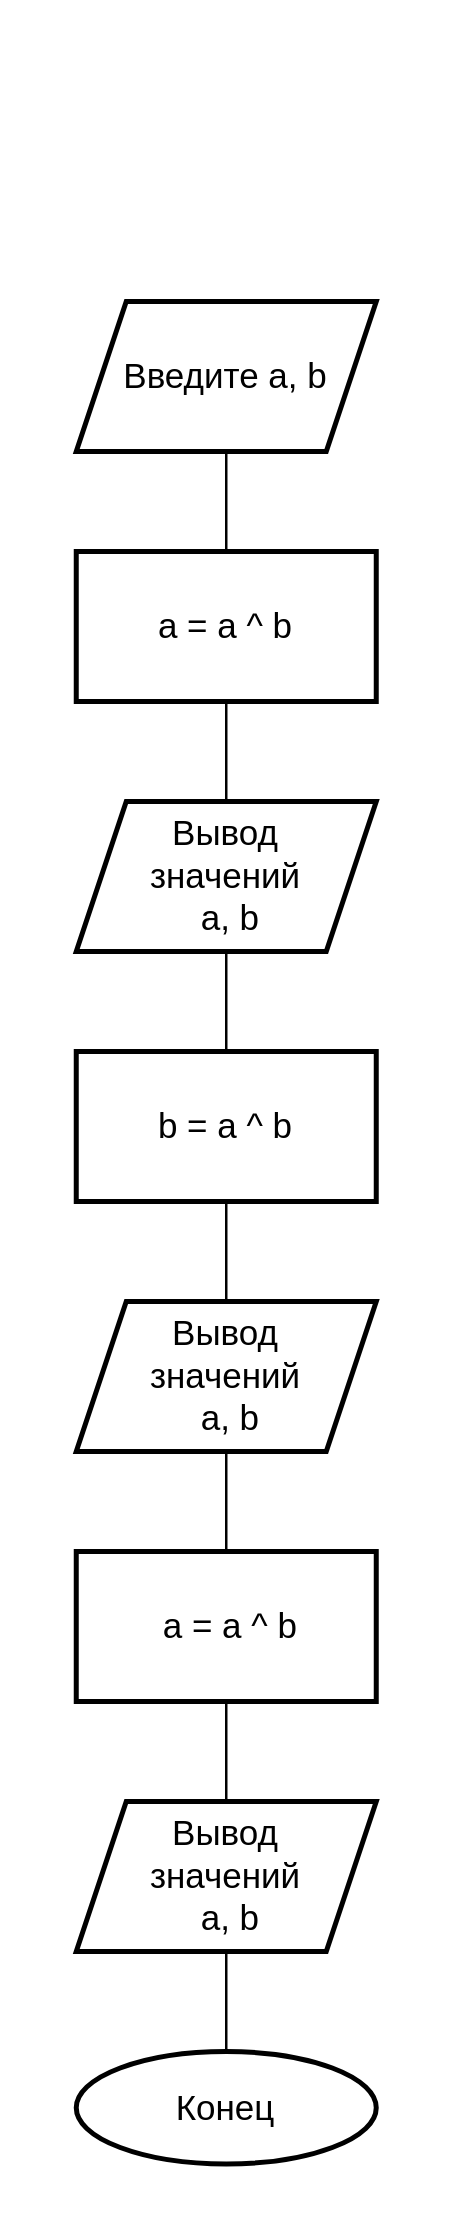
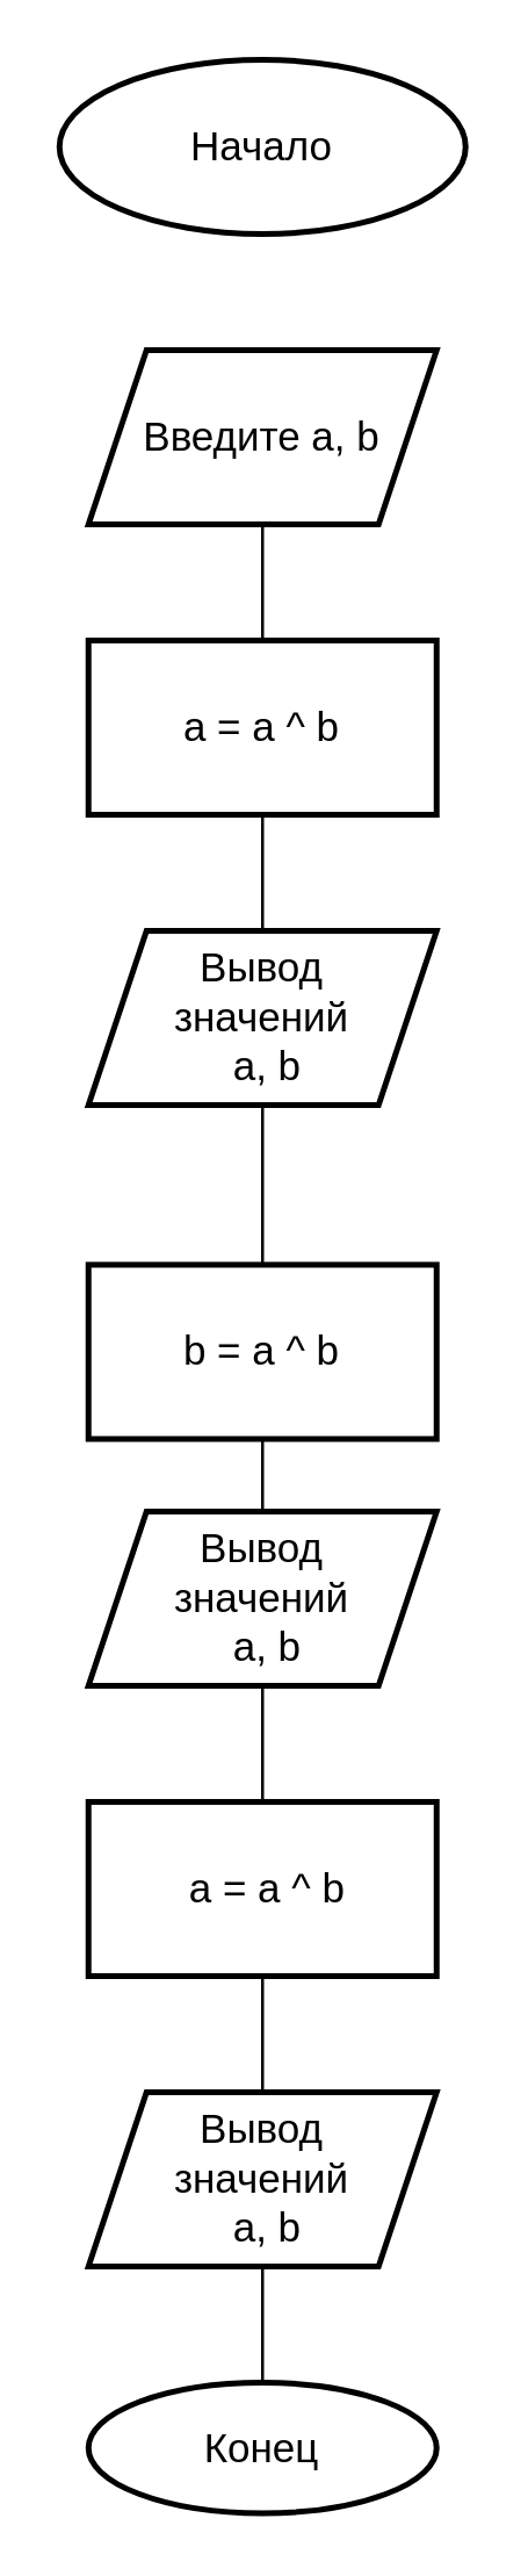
  <mxCell id="0" />
  <mxCell id="1" parent="0" />
+ <mxCell id="2" value="Начало" style="strokeWidth=2;html=1;shape=mxgraph.flowchart.start_1;whiteSpace=wrap;fontSize=14;" parent="1" vertex="1"><mxGeometry x="20" y="20" width="140" height="60" as="geometry" /></mxCell>
  <mxCell id="3" value="" style="edgeStyle=none;rounded=0;orthogonalLoop=1;jettySize=auto;html=1;endArrow=none;endFill=0;fontSize=14;" parent="1" source="4" target="6" edge="1"><mxGeometry relative="1" as="geometry" /></mxCell>
  <mxCell id="4" value="Введите a, b" style="shape=parallelogram;perimeter=parallelogramPerimeter;whiteSpace=wrap;html=1;fixedSize=1;strokeWidth=2;fontSize=14;" parent="1" vertex="1"><mxGeometry x="30" y="120" width="120" height="60" as="geometry" /></mxCell>
  <mxCell id="5" value="" style="edgeStyle=orthogonalEdgeStyle;rounded=0;orthogonalLoop=1;jettySize=auto;html=1;endArrow=none;endFill=0;" parent="1" source="6" target="15" edge="1"><mxGeometry relative="1" as="geometry" /></mxCell>
  <mxCell id="6" value="a = a ^ b" style="whiteSpace=wrap;html=1;strokeWidth=2;fontSize=14;" parent="1" vertex="1"><mxGeometry x="30" y="220" width="120" height="60" as="geometry" /></mxCell>
  <mxCell id="7" value="" style="edgeStyle=orthogonalEdgeStyle;rounded=0;orthogonalLoop=1;jettySize=auto;html=1;endArrow=none;endFill=0;" parent="1" source="8" target="17" edge="1"><mxGeometry relative="1" as="geometry" /></mxCell>
- <mxCell id="8" value="b = a ^ b" style="whiteSpace=wrap;html=1;strokeWidth=2;fontSize=14;" parent="1" vertex="1"><mxGeometry x="30" y="420" width="120" height="60" as="geometry" /></mxCell>
+ <mxCell id="8" value="b = a ^ b" style="whiteSpace=wrap;html=1;strokeWidth=2;fontSize=14;" parent="1" vertex="1"><mxGeometry x="30" y="435" width="120" height="60" as="geometry" /></mxCell>
  <mxCell id="9" value="" style="edgeStyle=orthogonalEdgeStyle;rounded=0;orthogonalLoop=1;jettySize=auto;html=1;endArrow=none;endFill=0;" parent="1" source="10" target="12" edge="1"><mxGeometry relative="1" as="geometry" /></mxCell>
  <mxCell id="10" value="&amp;nbsp;a = a ^ b" style="whiteSpace=wrap;html=1;strokeWidth=2;fontSize=14;" parent="1" vertex="1"><mxGeometry x="30" y="620" width="120" height="60" as="geometry" /></mxCell>
  <mxCell id="11" value="" style="edgeStyle=none;rounded=0;orthogonalLoop=1;jettySize=auto;html=1;endArrow=none;endFill=0;fontSize=14;" parent="1" source="12" target="13" edge="1"><mxGeometry relative="1" as="geometry" /></mxCell>
  <mxCell id="12" value="Вывод&lt;br&gt;значений&lt;br&gt;&amp;nbsp;a, b" style="shape=parallelogram;perimeter=parallelogramPerimeter;whiteSpace=wrap;html=1;fixedSize=1;strokeWidth=2;fontSize=14;" parent="1" vertex="1"><mxGeometry x="30" y="720" width="120" height="60" as="geometry" /></mxCell>
  <mxCell id="13" value="Конец" style="ellipse;whiteSpace=wrap;html=1;strokeWidth=2;fontSize=14;" parent="1" vertex="1"><mxGeometry x="30" y="820" width="120" height="45" as="geometry" /></mxCell>
  <mxCell id="14" value="" style="edgeStyle=orthogonalEdgeStyle;rounded=0;orthogonalLoop=1;jettySize=auto;html=1;endArrow=none;endFill=0;" parent="1" source="15" target="8" edge="1"><mxGeometry relative="1" as="geometry" /></mxCell>
  <mxCell id="15" value="Вывод &lt;br&gt;значений&lt;br&gt;&amp;nbsp;a, b" style="shape=parallelogram;perimeter=parallelogramPerimeter;whiteSpace=wrap;html=1;fixedSize=1;fontSize=14;strokeWidth=2;" parent="1" vertex="1"><mxGeometry x="30" y="320" width="120" height="60" as="geometry" /></mxCell>
  <mxCell id="16" value="" style="edgeStyle=orthogonalEdgeStyle;rounded=0;orthogonalLoop=1;jettySize=auto;html=1;endArrow=none;endFill=0;" parent="1" source="17" target="10" edge="1"><mxGeometry relative="1" as="geometry" /></mxCell>
  <mxCell id="17" value="Вывод&lt;br&gt;значений&lt;br&gt;&amp;nbsp;a, b" style="shape=parallelogram;perimeter=parallelogramPerimeter;whiteSpace=wrap;html=1;fixedSize=1;fontSize=14;strokeWidth=2;" parent="1" vertex="1"><mxGeometry x="30" y="520" width="120" height="60" as="geometry" /></mxCell>
